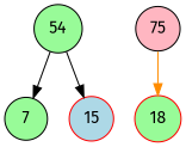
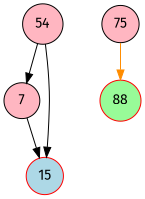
  digraph {
    fontname="Fira Sans"
    node [color=black fillcolor=palegreen fontname="Fira Sans" shape=circle style=filled]
    edge [color=black fontname="Fira Sans"]
-   7
-   54
+   7 [fillcolor=lightpink]
+   54 [fillcolor=lightpink]
    15 [color=red fillcolor=lightblue]
-   88 [color=red label=18]
+   88 [color=red]
    75 [fillcolor=lightpink]
+   7 -> 15
    54 -> 7
    54 -> 15
    75 -> 88 [color=darkorange]
  }
